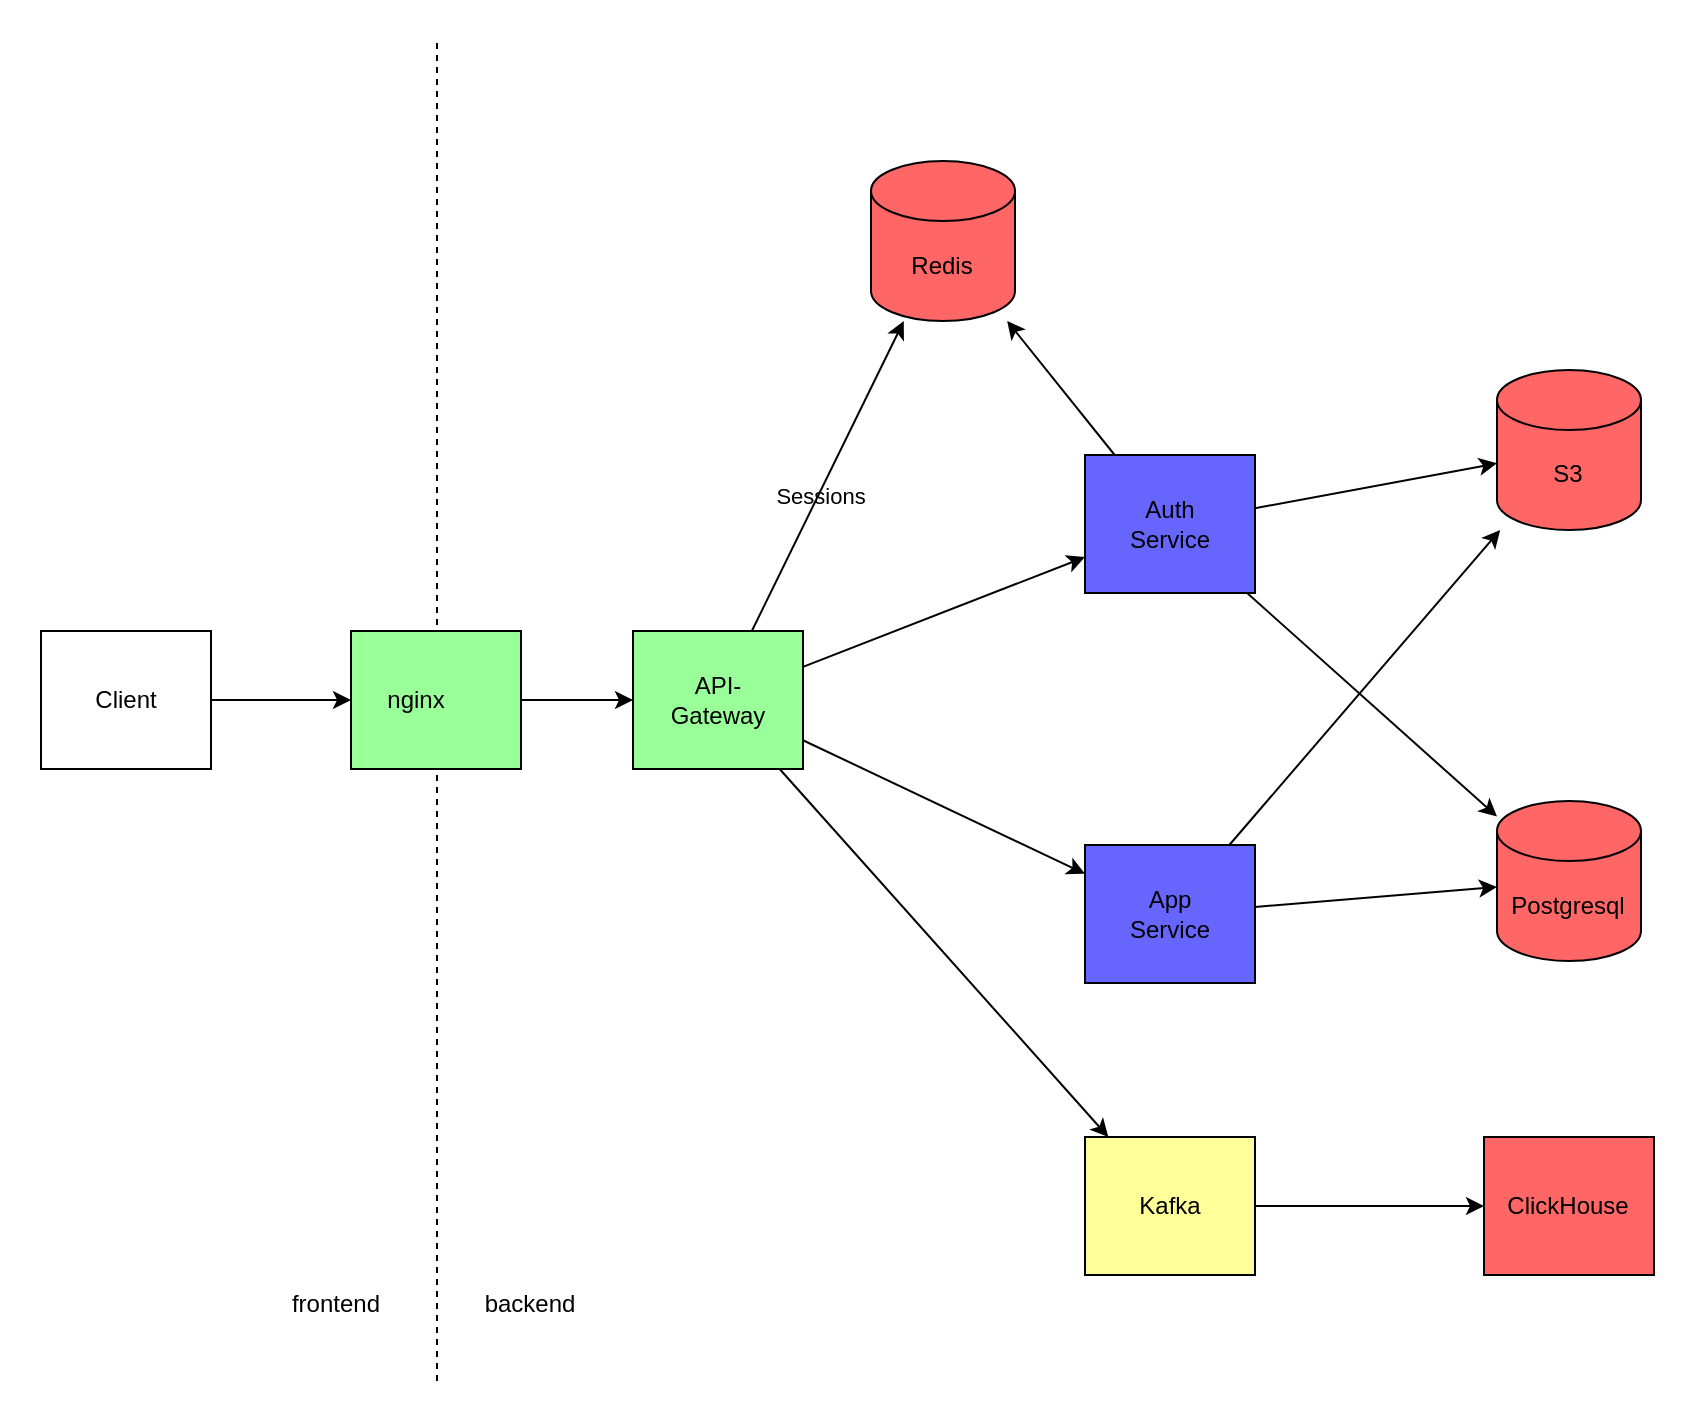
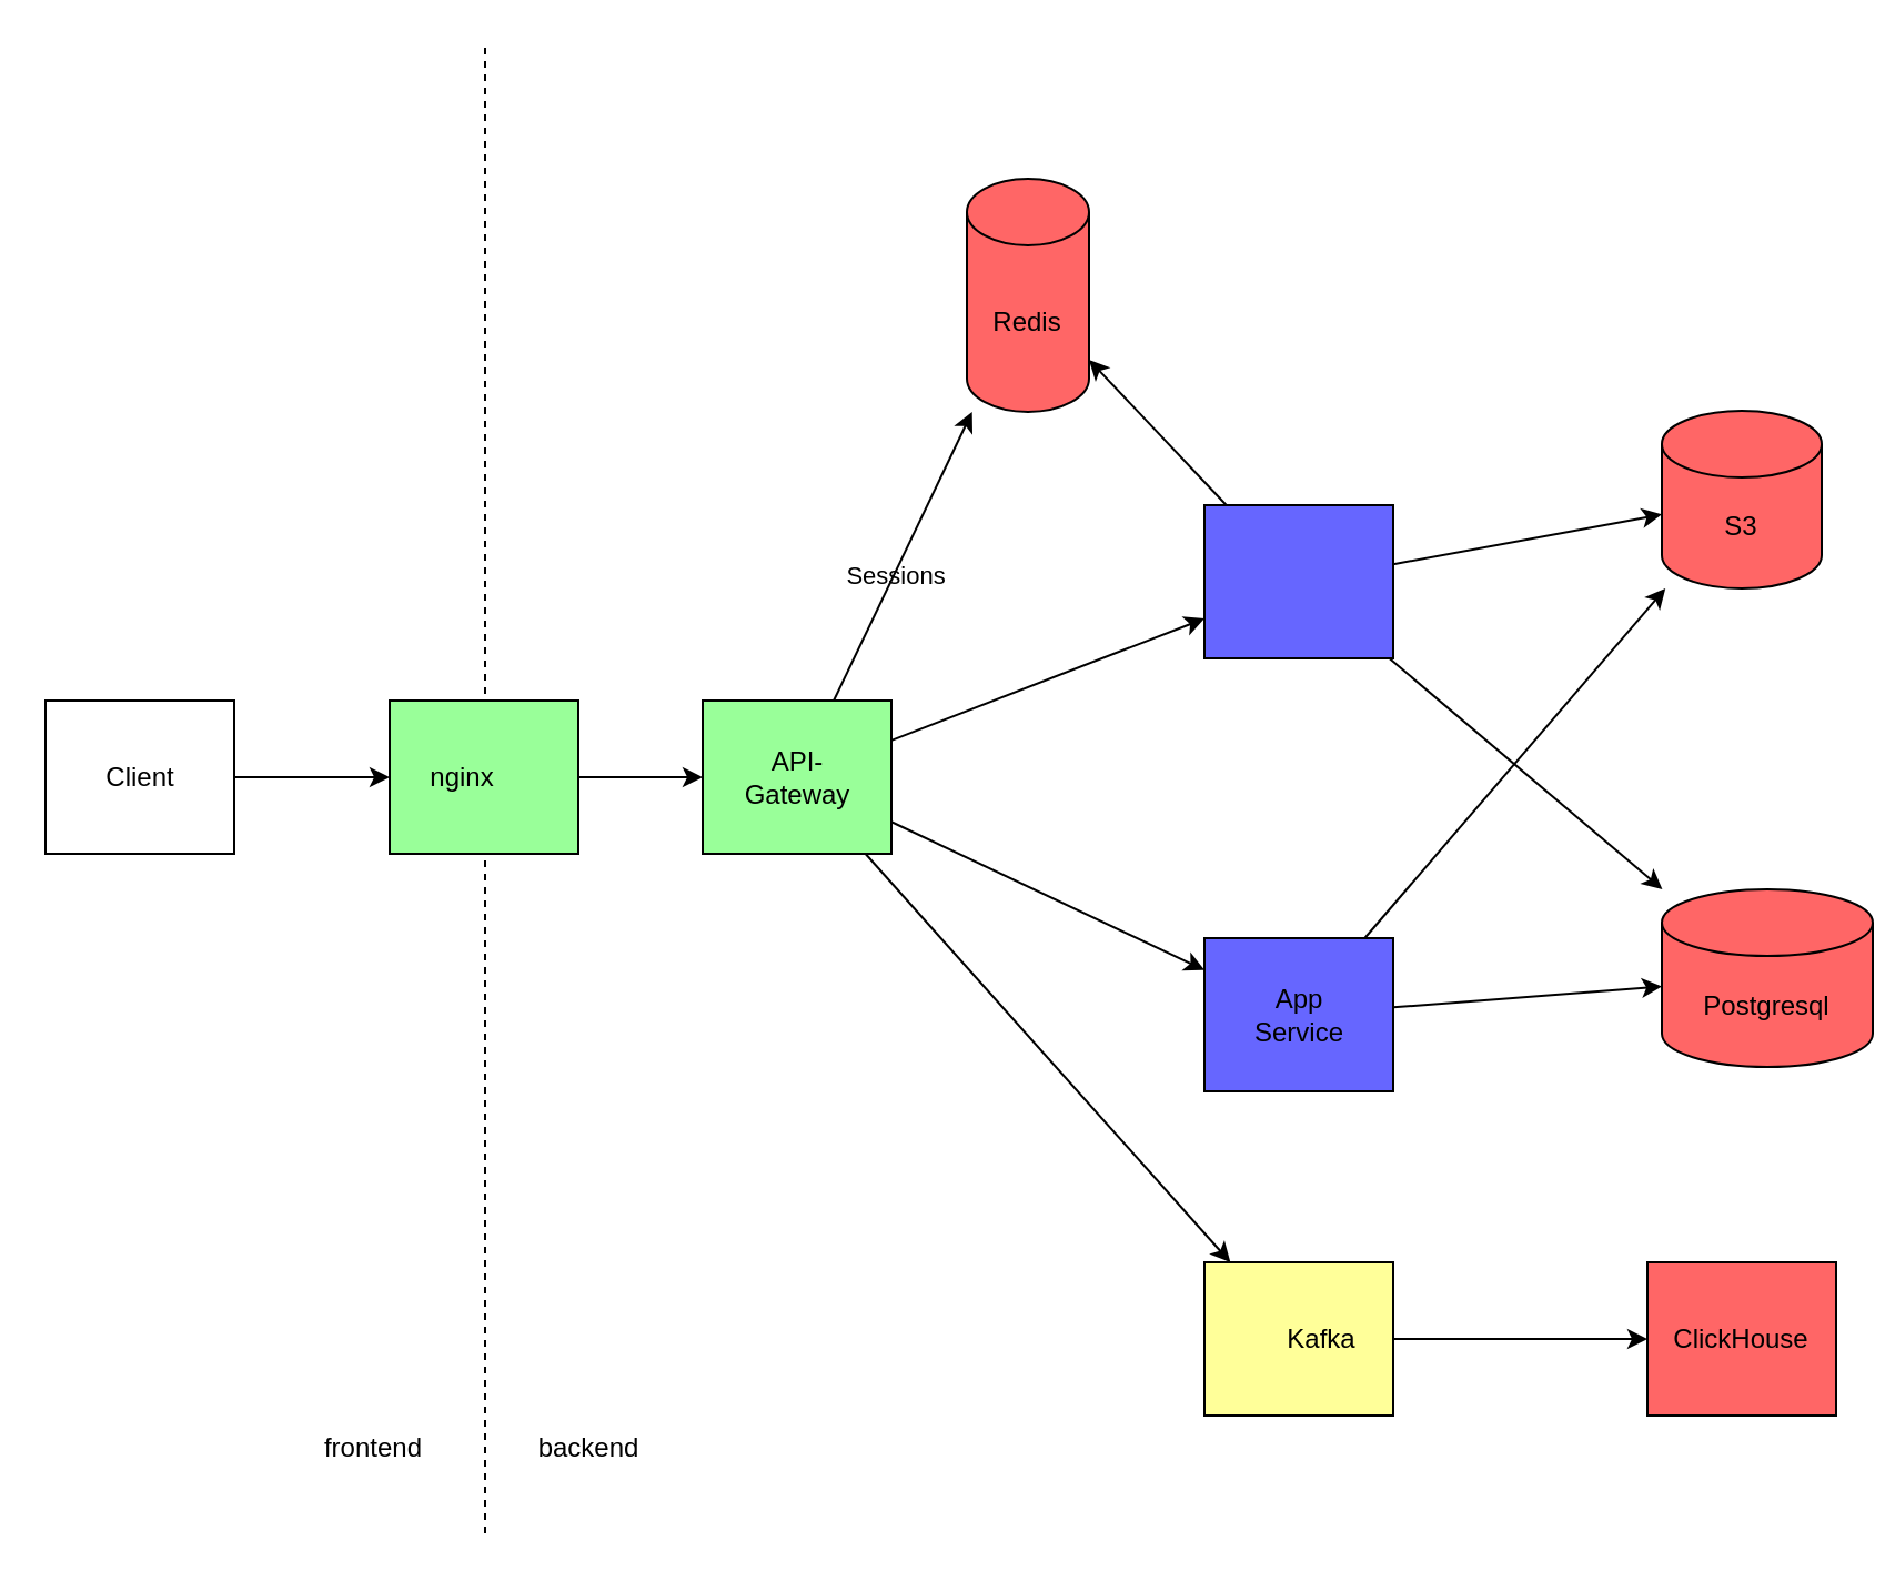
  <mxCell id="0" />
  <mxCell id="1" parent="0" />
  <mxCell id="2" value="" style="endArrow=none;dashed=1;html=1;strokeWidth=1;strokeColor=#000000;" edge="1" parent="1"><mxGeometry width="50" height="50" relative="1" as="geometry"><mxPoint x="218" y="690" as="sourcePoint" /><mxPoint x="218" y="20" as="targetPoint" /></mxGeometry></mxCell>
  <mxCell id="3" value="frontend" style="text;html=1;strokeColor=none;fillColor=none;align=center;verticalAlign=middle;whiteSpace=wrap;rounded=0;fontColor=#000000;" vertex="1" parent="1"><mxGeometry x="138" y="637" width="60" height="30" as="geometry" /></mxCell>
  <mxCell id="4" value="backend" style="text;html=1;strokeColor=none;fillColor=none;align=center;verticalAlign=middle;whiteSpace=wrap;rounded=0;fontColor=#000000;" vertex="1" parent="1"><mxGeometry x="235" y="637" width="60" height="30" as="geometry" /></mxCell>
- <mxCell id="5" value="Postgresql" style="shape=cylinder3;whiteSpace=wrap;html=1;boundedLbl=1;backgroundOutline=1;size=15;strokeColor=#000000;fontColor=#000000;fillColor=#FF6666;" vertex="1" parent="1"><mxGeometry x="748" y="400" width="72" height="80" as="geometry" /></mxCell>
+ <mxCell id="5" value="Postgresql" style="shape=cylinder3;whiteSpace=wrap;html=1;boundedLbl=1;backgroundOutline=1;size=15;strokeColor=#000000;fontColor=#000000;fillColor=#FF6666;" vertex="1" parent="1"><mxGeometry x="748" y="400" width="95" height="80" as="geometry" /></mxCell>
  <mxCell id="6" value="S3" style="shape=cylinder3;whiteSpace=wrap;html=1;boundedLbl=1;backgroundOutline=1;size=15;strokeColor=#000000;fontColor=#000000;fillColor=#FF6666;" vertex="1" parent="1"><mxGeometry x="748" y="184.5" width="72" height="80" as="geometry" /></mxCell>
  <mxCell id="7" style="edgeStyle=none;html=1;strokeColor=#000000;strokeWidth=1;fontColor=#000000;" edge="1" parent="1" source="8" target="11"><mxGeometry relative="1" as="geometry"><mxPoint x="142" y="419" as="targetPoint" /></mxGeometry></mxCell>
  <mxCell id="8" value="" style="rounded=0;whiteSpace=wrap;html=1;strokeColor=#000000;fontColor=#000000;fillColor=none;" vertex="1" parent="1"><mxGeometry x="20" y="315" width="85" height="69" as="geometry" /></mxCell>
  <mxCell id="9" value="Client" style="text;html=1;strokeColor=none;fillColor=none;align=center;verticalAlign=middle;whiteSpace=wrap;rounded=0;fontColor=#000000;" vertex="1" parent="1"><mxGeometry x="32.5" y="334.5" width="60" height="30" as="geometry" /></mxCell>
  <mxCell id="10" style="edgeStyle=orthogonalEdgeStyle;html=1;strokeColor=#000000;strokeWidth=1;fontColor=#000000;" edge="1" parent="1" source="11" target="24"><mxGeometry relative="1" as="geometry" /></mxCell>
  <mxCell id="11" value="" style="rounded=0;whiteSpace=wrap;html=1;strokeColor=#000000;fontColor=#000000;fillColor=#99FF99;" vertex="1" parent="1"><mxGeometry x="175" y="315" width="85" height="69" as="geometry" /></mxCell>
  <mxCell id="12" value="nginx" style="text;html=1;strokeColor=none;fillColor=none;align=center;verticalAlign=middle;whiteSpace=wrap;rounded=0;fontColor=#000000;" vertex="1" parent="1"><mxGeometry x="177.5" y="334.5" width="60" height="30" as="geometry" /></mxCell>
  <mxCell id="13" style="html=1;strokeColor=#000000;strokeWidth=1;fontColor=#000000;" edge="1" parent="1" source="16" target="18"><mxGeometry relative="1" as="geometry" /></mxCell>
  <mxCell id="14" style="html=1;strokeColor=#000000;strokeWidth=1;fontColor=#000000;" edge="1" parent="1" source="16" target="5"><mxGeometry relative="1" as="geometry" /></mxCell>
  <mxCell id="15" style="edgeStyle=none;html=1;strokeColor=#000000;strokeWidth=1;fontColor=#000000;" edge="1" parent="1" source="16" target="6"><mxGeometry relative="1" as="geometry" /></mxCell>
  <mxCell id="16" value="" style="rounded=0;whiteSpace=wrap;html=1;strokeColor=#000000;fontColor=#000000;fillColor=#6666FF;" vertex="1" parent="1"><mxGeometry x="542" y="227" width="85" height="69" as="geometry" /></mxCell>
- <mxCell id="17" value="Auth&lt;br&gt;Service" style="text;html=1;strokeColor=none;fillColor=none;align=center;verticalAlign=middle;whiteSpace=wrap;rounded=0;fontColor=#000000;" vertex="1" parent="1"><mxGeometry x="554.5" y="246.5" width="60" height="30" as="geometry" /></mxCell>
- <mxCell id="18" value="Redis" style="shape=cylinder3;whiteSpace=wrap;html=1;boundedLbl=1;backgroundOutline=1;size=15;strokeColor=#000000;fontColor=#000000;fillColor=#FF6666;" vertex="1" parent="1"><mxGeometry x="435" y="80" width="72" height="80" as="geometry" /></mxCell>
+ <mxCell id="18" value="Redis" style="shape=cylinder3;whiteSpace=wrap;html=1;boundedLbl=1;backgroundOutline=1;size=15;strokeColor=#000000;fontColor=#000000;fillColor=#FF6666;" vertex="1" parent="1"><mxGeometry x="435" y="80" width="55" height="105" as="geometry" /></mxCell>
  <mxCell id="19" style="html=1;strokeColor=#000000;strokeWidth=1;fontColor=#000000;" edge="1" parent="1" source="24" target="16"><mxGeometry relative="1" as="geometry" /></mxCell>
  <mxCell id="20" style="edgeStyle=none;html=1;strokeColor=#000000;strokeWidth=1;fontColor=#000000;" edge="1" parent="1" source="24" target="28"><mxGeometry relative="1" as="geometry" /></mxCell>
  <mxCell id="21" style="edgeStyle=none;html=1;strokeColor=#000000;strokeWidth=1;fontColor=#000000;" edge="1" parent="1" source="24" target="31"><mxGeometry relative="1" as="geometry" /></mxCell>
  <mxCell id="22" style="edgeStyle=none;html=1;strokeColor=#000000;strokeWidth=1;fontColor=#000000;" edge="1" parent="1" source="24" target="18"><mxGeometry relative="1" as="geometry" /></mxCell>
  <mxCell id="23" value="Sessions" style="edgeLabel;html=1;align=center;verticalAlign=middle;resizable=0;points=[];fontColor=#000000;labelBackgroundColor=none;" vertex="1" connectable="0" parent="22"><mxGeometry x="-0.134" y="-1" relative="1" as="geometry"><mxPoint y="-1" as="offset" /></mxGeometry></mxCell>
  <mxCell id="24" value="" style="rounded=0;whiteSpace=wrap;html=1;strokeColor=#000000;fontColor=#000000;fillColor=#99FF99;" vertex="1" parent="1"><mxGeometry x="316" y="315" width="85" height="69" as="geometry" /></mxCell>
  <mxCell id="25" value="API-Gateway" style="text;html=1;strokeColor=none;fillColor=none;align=center;verticalAlign=middle;whiteSpace=wrap;rounded=0;fontColor=#000000;" vertex="1" parent="1"><mxGeometry x="328.5" y="334.5" width="60" height="30" as="geometry" /></mxCell>
  <mxCell id="26" style="html=1;strokeColor=#000000;strokeWidth=1;fontColor=#000000;" edge="1" parent="1" source="28" target="5"><mxGeometry relative="1" as="geometry" /></mxCell>
  <mxCell id="27" style="edgeStyle=none;html=1;strokeColor=#000000;strokeWidth=1;fontColor=#000000;" edge="1" parent="1" source="28" target="6"><mxGeometry relative="1" as="geometry" /></mxCell>
  <mxCell id="28" value="" style="rounded=0;whiteSpace=wrap;html=1;strokeColor=#000000;fontColor=#000000;fillColor=#6666FF;" vertex="1" parent="1"><mxGeometry x="542" y="422" width="85" height="69" as="geometry" /></mxCell>
  <mxCell id="29" value="App&lt;br&gt;Service" style="text;html=1;strokeColor=none;fillColor=none;align=center;verticalAlign=middle;whiteSpace=wrap;rounded=0;fontColor=#000000;" vertex="1" parent="1"><mxGeometry x="554.5" y="441.5" width="60" height="30" as="geometry" /></mxCell>
  <mxCell id="30" style="edgeStyle=none;html=1;strokeColor=#000000;strokeWidth=1;fontColor=#000000;" edge="1" parent="1" source="31" target="33"><mxGeometry relative="1" as="geometry" /></mxCell>
  <mxCell id="31" value="" style="rounded=0;whiteSpace=wrap;html=1;strokeColor=#000000;fontColor=#000000;fillColor=#FFFF99;" vertex="1" parent="1"><mxGeometry x="542" y="568" width="85" height="69" as="geometry" /></mxCell>
- <mxCell id="32" value="Kafka" style="text;html=1;strokeColor=none;fillColor=none;align=center;verticalAlign=middle;whiteSpace=wrap;rounded=0;fontColor=#000000;" vertex="1" parent="1"><mxGeometry x="554.5" y="587.5" width="60" height="30" as="geometry" /></mxCell>
+ <mxCell id="32" value="Kafka" style="text;html=1;strokeColor=none;fillColor=none;align=center;verticalAlign=middle;whiteSpace=wrap;rounded=0;fontColor=#000000;" vertex="1" parent="1"><mxGeometry x="564.5" y="587.5" width="60" height="30" as="geometry" /></mxCell>
  <mxCell id="33" value="" style="rounded=0;whiteSpace=wrap;html=1;strokeColor=#000000;fontColor=#000000;fillColor=#ff6666;" vertex="1" parent="1"><mxGeometry x="741.5" y="568" width="85" height="69" as="geometry" /></mxCell>
  <mxCell id="34" value="ClickHouse" style="text;html=1;strokeColor=none;fillColor=none;align=center;verticalAlign=middle;whiteSpace=wrap;rounded=0;fontColor=#000000;" vertex="1" parent="1"><mxGeometry x="754" y="587.5" width="60" height="30" as="geometry" /></mxCell>
